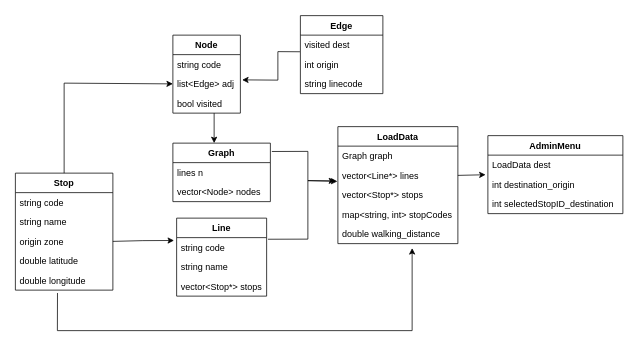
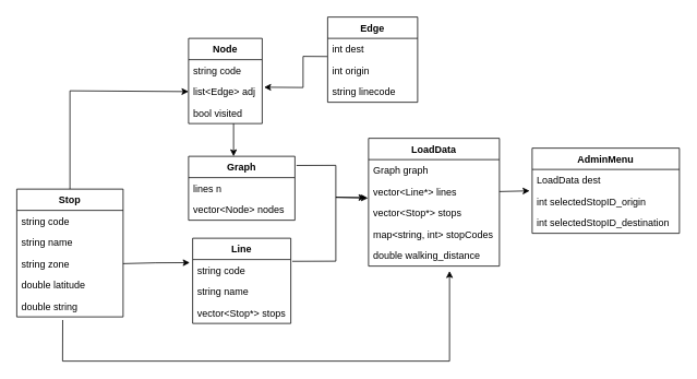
  <mxCell id="0" />
  <mxCell id="1" parent="0" />
  <mxCell id="2" value="Stop" style="swimlane;fontStyle=1;align=center;verticalAlign=top;childLayout=stackLayout;horizontal=1;startSize=26;horizontalStack=0;resizeParent=1;resizeParentMax=0;resizeLast=0;collapsible=1;marginBottom=0;" vertex="1" parent="1"><mxGeometry x="20" y="230" width="130" height="156" as="geometry" /></mxCell>
  <mxCell id="3" value="string code" style="text;strokeColor=none;fillColor=none;align=left;verticalAlign=top;spacingLeft=4;spacingRight=4;overflow=hidden;rotatable=0;points=[[0,0.5],[1,0.5]];portConstraint=eastwest;" vertex="1" parent="2"><mxGeometry y="26" width="130" height="26" as="geometry" /></mxCell>
  <mxCell id="4" value="string name" style="text;strokeColor=none;fillColor=none;align=left;verticalAlign=top;spacingLeft=4;spacingRight=4;overflow=hidden;rotatable=0;points=[[0,0.5],[1,0.5]];portConstraint=eastwest;" vertex="1" parent="2"><mxGeometry y="52" width="130" height="26" as="geometry" /></mxCell>
- <mxCell id="5" value="origin zone" style="text;strokeColor=none;fillColor=none;align=left;verticalAlign=top;spacingLeft=4;spacingRight=4;overflow=hidden;rotatable=0;points=[[0,0.5],[1,0.5]];portConstraint=eastwest;" vertex="1" parent="2"><mxGeometry y="78" width="130" height="26" as="geometry" /></mxCell>
+ <mxCell id="5" value="string zone" style="text;strokeColor=none;fillColor=none;align=left;verticalAlign=top;spacingLeft=4;spacingRight=4;overflow=hidden;rotatable=0;points=[[0,0.5],[1,0.5]];portConstraint=eastwest;" vertex="1" parent="2"><mxGeometry y="78" width="130" height="26" as="geometry" /></mxCell>
  <mxCell id="6" value="double latitude" style="text;strokeColor=none;fillColor=none;align=left;verticalAlign=top;spacingLeft=4;spacingRight=4;overflow=hidden;rotatable=0;points=[[0,0.5],[1,0.5]];portConstraint=eastwest;" vertex="1" parent="2"><mxGeometry y="104" width="130" height="26" as="geometry" /></mxCell>
- <mxCell id="7" value="double longitude" style="text;strokeColor=none;fillColor=none;align=left;verticalAlign=top;spacingLeft=4;spacingRight=4;overflow=hidden;rotatable=0;points=[[0,0.5],[1,0.5]];portConstraint=eastwest;" vertex="1" parent="2"><mxGeometry y="130" width="130" height="26" as="geometry" /></mxCell>
+ <mxCell id="7" value="double string" style="text;strokeColor=none;fillColor=none;align=left;verticalAlign=top;spacingLeft=4;spacingRight=4;overflow=hidden;rotatable=0;points=[[0,0.5],[1,0.5]];portConstraint=eastwest;" vertex="1" parent="2"><mxGeometry y="130" width="130" height="26" as="geometry" /></mxCell>
  <mxCell id="8" value="Line" style="swimlane;fontStyle=1;align=center;verticalAlign=top;childLayout=stackLayout;horizontal=1;startSize=26;horizontalStack=0;resizeParent=1;resizeParentMax=0;resizeLast=0;collapsible=1;marginBottom=0;" vertex="1" parent="1"><mxGeometry x="235" y="290" width="120" height="104" as="geometry" /></mxCell>
  <mxCell id="9" value="string code" style="text;strokeColor=none;fillColor=none;align=left;verticalAlign=top;spacingLeft=4;spacingRight=4;overflow=hidden;rotatable=0;points=[[0,0.5],[1,0.5]];portConstraint=eastwest;" vertex="1" parent="8"><mxGeometry y="26" width="120" height="26" as="geometry" /></mxCell>
  <mxCell id="10" value="string name" style="text;strokeColor=none;fillColor=none;align=left;verticalAlign=top;spacingLeft=4;spacingRight=4;overflow=hidden;rotatable=0;points=[[0,0.5],[1,0.5]];portConstraint=eastwest;" vertex="1" parent="8"><mxGeometry y="52" width="120" height="26" as="geometry" /></mxCell>
  <mxCell id="11" value="vector&lt;Stop*&gt; stops" style="text;strokeColor=none;fillColor=none;align=left;verticalAlign=top;spacingLeft=4;spacingRight=4;overflow=hidden;rotatable=0;points=[[0,0.5],[1,0.5]];portConstraint=eastwest;" vertex="1" parent="8"><mxGeometry y="78" width="120" height="26" as="geometry" /></mxCell>
  <mxCell id="12" value="Graph" style="swimlane;fontStyle=1;align=center;verticalAlign=top;childLayout=stackLayout;horizontal=1;startSize=26;horizontalStack=0;resizeParent=1;resizeParentMax=0;resizeLast=0;collapsible=1;marginBottom=0;" vertex="1" parent="1"><mxGeometry x="230" y="190" width="130" height="78" as="geometry" /></mxCell>
  <mxCell id="13" value="lines n" style="text;strokeColor=none;fillColor=none;align=left;verticalAlign=top;spacingLeft=4;spacingRight=4;overflow=hidden;rotatable=0;points=[[0,0.5],[1,0.5]];portConstraint=eastwest;" vertex="1" parent="12"><mxGeometry y="26" width="130" height="26" as="geometry" /></mxCell>
  <mxCell id="14" value="vector&lt;Node&gt; nodes" style="text;strokeColor=none;fillColor=none;align=left;verticalAlign=top;spacingLeft=4;spacingRight=4;overflow=hidden;rotatable=0;points=[[0,0.5],[1,0.5]];portConstraint=eastwest;" vertex="1" parent="12"><mxGeometry y="52" width="130" height="26" as="geometry" /></mxCell>
  <mxCell id="15" value="Node" style="swimlane;fontStyle=1;align=center;verticalAlign=top;childLayout=stackLayout;horizontal=1;startSize=26;horizontalStack=0;resizeParent=1;resizeParentMax=0;resizeLast=0;collapsible=1;marginBottom=0;" vertex="1" parent="1"><mxGeometry x="230" y="46" width="90" height="104" as="geometry" /></mxCell>
  <mxCell id="16" value="string code" style="text;strokeColor=none;fillColor=none;align=left;verticalAlign=top;spacingLeft=4;spacingRight=4;overflow=hidden;rotatable=0;points=[[0,0.5],[1,0.5]];portConstraint=eastwest;" vertex="1" parent="15"><mxGeometry y="26" width="90" height="26" as="geometry" /></mxCell>
  <mxCell id="17" value="list&lt;Edge&gt; adj" style="text;strokeColor=none;fillColor=none;align=left;verticalAlign=top;spacingLeft=4;spacingRight=4;overflow=hidden;rotatable=0;points=[[0,0.5],[1,0.5]];portConstraint=eastwest;" vertex="1" parent="15"><mxGeometry y="52" width="90" height="26" as="geometry" /></mxCell>
  <mxCell id="18" value="bool visited" style="text;strokeColor=none;fillColor=none;align=left;verticalAlign=top;spacingLeft=4;spacingRight=4;overflow=hidden;rotatable=0;points=[[0,0.5],[1,0.5]];portConstraint=eastwest;" vertex="1" parent="15"><mxGeometry y="78" width="90" height="26" as="geometry" /></mxCell>
  <mxCell id="19" value="" style="endArrow=classic;html=1;rounded=0;exitX=0.5;exitY=0;exitDx=0;exitDy=0;entryX=0;entryY=0.5;entryDx=0;entryDy=0;" edge="1" parent="1" source="2" target="17"><mxGeometry width="50" height="50" relative="1" as="geometry"><mxPoint x="170" y="290" as="sourcePoint" /><mxPoint x="190" y="110" as="targetPoint" /><Array as="points"><mxPoint x="85" y="110" /></Array></mxGeometry></mxCell>
  <mxCell id="20" value="" style="endArrow=classic;html=1;rounded=0;" edge="1" parent="1"><mxGeometry width="50" height="50" relative="1" as="geometry"><mxPoint x="285" y="150" as="sourcePoint" /><mxPoint x="285" y="190" as="targetPoint" /><Array as="points" /></mxGeometry></mxCell>
  <mxCell id="21" value="" style="endArrow=classic;html=1;rounded=0;entryX=1.026;entryY=0.295;entryDx=0;entryDy=0;exitX=-0.005;exitY=0.853;exitDx=0;exitDy=0;exitPerimeter=0;entryPerimeter=0;" edge="1" parent="1" source="23" target="17"><mxGeometry width="50" height="50" relative="1" as="geometry"><mxPoint x="370" y="130" as="sourcePoint" /><mxPoint x="290" y="173.996" as="targetPoint" /><Array as="points"><mxPoint x="370" y="68" /><mxPoint x="370" y="106" /></Array></mxGeometry></mxCell>
  <mxCell id="22" value="Edge" style="swimlane;fontStyle=1;align=center;verticalAlign=top;childLayout=stackLayout;horizontal=1;startSize=26;horizontalStack=0;resizeParent=1;resizeParentMax=0;resizeLast=0;collapsible=1;marginBottom=0;" vertex="1" parent="1"><mxGeometry x="400" y="20" width="110" height="104" as="geometry" /></mxCell>
- <mxCell id="23" value="visited dest" style="text;strokeColor=none;fillColor=none;align=left;verticalAlign=top;spacingLeft=4;spacingRight=4;overflow=hidden;rotatable=0;points=[[0,0.5],[1,0.5]];portConstraint=eastwest;" vertex="1" parent="22"><mxGeometry y="26" width="110" height="26" as="geometry" /></mxCell>
+ <mxCell id="23" value="int dest" style="text;strokeColor=none;fillColor=none;align=left;verticalAlign=top;spacingLeft=4;spacingRight=4;overflow=hidden;rotatable=0;points=[[0,0.5],[1,0.5]];portConstraint=eastwest;" vertex="1" parent="22"><mxGeometry y="26" width="110" height="26" as="geometry" /></mxCell>
  <mxCell id="24" value="int origin" style="text;strokeColor=none;fillColor=none;align=left;verticalAlign=top;spacingLeft=4;spacingRight=4;overflow=hidden;rotatable=0;points=[[0,0.5],[1,0.5]];portConstraint=eastwest;" vertex="1" parent="22"><mxGeometry y="52" width="110" height="26" as="geometry" /></mxCell>
  <mxCell id="25" value="string linecode" style="text;strokeColor=none;fillColor=none;align=left;verticalAlign=top;spacingLeft=4;spacingRight=4;overflow=hidden;rotatable=0;points=[[0,0.5],[1,0.5]];portConstraint=eastwest;" vertex="1" parent="22"><mxGeometry y="78" width="110" height="26" as="geometry" /></mxCell>
  <mxCell id="26" value="" style="endArrow=classic;html=1;rounded=0;exitX=1;exitY=0.5;exitDx=0;exitDy=0;entryX=-0.029;entryY=0.147;entryDx=0;entryDy=0;entryPerimeter=0;" edge="1" parent="1" source="5" target="9"><mxGeometry width="50" height="50" relative="1" as="geometry"><mxPoint x="95" y="240" as="sourcePoint" /><mxPoint x="200" y="120" as="targetPoint" /><Array as="points"><mxPoint x="190" y="320" /></Array></mxGeometry></mxCell>
  <mxCell id="27" value="" style="endArrow=classic;html=1;rounded=0;exitX=1.015;exitY=0.083;exitDx=0;exitDy=0;exitPerimeter=0;entryX=-0.004;entryY=0.808;entryDx=0;entryDy=0;entryPerimeter=0;" edge="1" parent="1" source="9" target="30"><mxGeometry width="50" height="50" relative="1" as="geometry"><mxPoint x="410.39" y="290.002" as="sourcePoint" /><mxPoint x="490" y="240" as="targetPoint" /><Array as="points"><mxPoint x="410" y="318" /><mxPoint x="410" y="240" /></Array></mxGeometry></mxCell>
  <mxCell id="28" value="LoadData" style="swimlane;fontStyle=1;align=center;verticalAlign=top;childLayout=stackLayout;horizontal=1;startSize=26;horizontalStack=0;resizeParent=1;resizeParentMax=0;resizeLast=0;collapsible=1;marginBottom=0;" vertex="1" parent="1"><mxGeometry x="450" y="168" width="160" height="156" as="geometry" /></mxCell>
  <mxCell id="29" value="Graph graph" style="text;strokeColor=none;fillColor=none;align=left;verticalAlign=top;spacingLeft=4;spacingRight=4;overflow=hidden;rotatable=0;points=[[0,0.5],[1,0.5]];portConstraint=eastwest;" vertex="1" parent="28"><mxGeometry y="26" width="160" height="26" as="geometry" /></mxCell>
  <mxCell id="30" value="vector&lt;Line*&gt; lines" style="text;strokeColor=none;fillColor=none;align=left;verticalAlign=top;spacingLeft=4;spacingRight=4;overflow=hidden;rotatable=0;points=[[0,0.5],[1,0.5]];portConstraint=eastwest;" vertex="1" parent="28"><mxGeometry y="52" width="160" height="26" as="geometry" /></mxCell>
  <mxCell id="31" value="vector&lt;Stop*&gt; stops" style="text;strokeColor=none;fillColor=none;align=left;verticalAlign=top;spacingLeft=4;spacingRight=4;overflow=hidden;rotatable=0;points=[[0,0.5],[1,0.5]];portConstraint=eastwest;" vertex="1" parent="28"><mxGeometry y="78" width="160" height="26" as="geometry" /></mxCell>
  <mxCell id="32" value="map&lt;string, int&gt; stopCodes" style="text;strokeColor=none;fillColor=none;align=left;verticalAlign=top;spacingLeft=4;spacingRight=4;overflow=hidden;rotatable=0;points=[[0,0.5],[1,0.5]];portConstraint=eastwest;" vertex="1" parent="28"><mxGeometry y="104" width="160" height="26" as="geometry" /></mxCell>
  <mxCell id="33" value="double walking_distance" style="text;strokeColor=none;fillColor=none;align=left;verticalAlign=top;spacingLeft=4;spacingRight=4;overflow=hidden;rotatable=0;points=[[0,0.5],[1,0.5]];portConstraint=eastwest;" vertex="1" parent="28"><mxGeometry y="130" width="160" height="26" as="geometry" /></mxCell>
  <mxCell id="34" value="" style="endArrow=classic;html=1;rounded=0;exitX=1.015;exitY=0.083;exitDx=0;exitDy=0;exitPerimeter=0;entryX=-0.023;entryY=0.782;entryDx=0;entryDy=0;entryPerimeter=0;" edge="1" parent="1" target="30"><mxGeometry width="50" height="50" relative="1" as="geometry"><mxPoint x="361.95" y="201.158" as="sourcePoint" /><mxPoint x="530" y="160" as="targetPoint" /><Array as="points"><mxPoint x="410" y="201" /><mxPoint x="410" y="240" /></Array></mxGeometry></mxCell>
  <mxCell id="35" value="AdminMenu" style="swimlane;fontStyle=1;align=center;verticalAlign=top;childLayout=stackLayout;horizontal=1;startSize=26;horizontalStack=0;resizeParent=1;resizeParentMax=0;resizeLast=0;collapsible=1;marginBottom=0;" vertex="1" parent="1"><mxGeometry x="650" y="180" width="180" height="104" as="geometry" /></mxCell>
  <mxCell id="36" value="LoadData dest" style="text;strokeColor=none;fillColor=none;align=left;verticalAlign=top;spacingLeft=4;spacingRight=4;overflow=hidden;rotatable=0;points=[[0,0.5],[1,0.5]];portConstraint=eastwest;" vertex="1" parent="35"><mxGeometry y="26" width="180" height="26" as="geometry" /></mxCell>
- <mxCell id="37" value="int destination_origin" style="text;strokeColor=none;fillColor=none;align=left;verticalAlign=top;spacingLeft=4;spacingRight=4;overflow=hidden;rotatable=0;points=[[0,0.5],[1,0.5]];portConstraint=eastwest;" vertex="1" parent="35"><mxGeometry y="52" width="180" height="26" as="geometry" /></mxCell>
+ <mxCell id="37" value="int selectedStopID_origin" style="text;strokeColor=none;fillColor=none;align=left;verticalAlign=top;spacingLeft=4;spacingRight=4;overflow=hidden;rotatable=0;points=[[0,0.5],[1,0.5]];portConstraint=eastwest;" vertex="1" parent="35"><mxGeometry y="52" width="180" height="26" as="geometry" /></mxCell>
  <mxCell id="38" value="int selectedStopID_destination" style="text;strokeColor=none;fillColor=none;align=left;verticalAlign=top;spacingLeft=4;spacingRight=4;overflow=hidden;rotatable=0;points=[[0,0.5],[1,0.5]];portConstraint=eastwest;" vertex="1" parent="35"><mxGeometry y="78" width="180" height="26" as="geometry" /></mxCell>
  <mxCell id="39" value="" style="endArrow=classic;html=1;rounded=0;exitX=1;exitY=0.5;exitDx=0;exitDy=0;entryX=-0.017;entryY=0.006;entryDx=0;entryDy=0;entryPerimeter=0;" edge="1" parent="1" source="30" target="37"><mxGeometry width="50" height="50" relative="1" as="geometry"><mxPoint x="620.39" y="238.002" as="sourcePoint" /><mxPoint x="761.23" y="273.822" as="targetPoint" /><Array as="points" /></mxGeometry></mxCell>
  <mxCell id="40" value="" style="endArrow=classic;html=1;rounded=0;exitX=0.432;exitY=1.147;exitDx=0;exitDy=0;exitPerimeter=0;" edge="1" parent="1" source="7"><mxGeometry width="50" height="50" relative="1" as="geometry"><mxPoint x="215" y="600" as="sourcePoint" /><mxPoint x="549" y="330" as="targetPoint" /><Array as="points"><mxPoint x="76" y="440" /><mxPoint x="549" y="440" /></Array></mxGeometry></mxCell>
